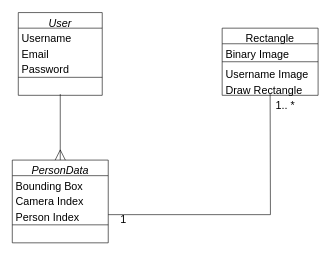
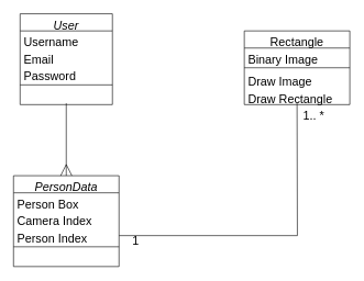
  <mxCell id="0" />
  <mxCell id="1" parent="0" />
  <mxCell id="2" value="User" style="swimlane;fontStyle=2;align=center;verticalAlign=top;childLayout=stackLayout;horizontal=1;startSize=26;horizontalStack=0;resizeParent=1;resizeLast=0;collapsible=1;marginBottom=0;rounded=0;shadow=0;strokeWidth=1;fontSize=18;" parent="1" vertex="1"><mxGeometry x="30" y="20" width="140" height="138" as="geometry"><mxRectangle x="140" y="107" width="160" height="26" as="alternateBounds" /></mxGeometry></mxCell>
  <mxCell id="3" value="Username" style="text;align=left;verticalAlign=top;spacingLeft=4;spacingRight=4;overflow=hidden;rotatable=0;points=[[0,0.5],[1,0.5]];portConstraint=eastwest;fontSize=18;" parent="2" vertex="1"><mxGeometry y="26" width="140" height="26" as="geometry" /></mxCell>
  <mxCell id="4" value="Email" style="text;align=left;verticalAlign=top;spacingLeft=4;spacingRight=4;overflow=hidden;rotatable=0;points=[[0,0.5],[1,0.5]];portConstraint=eastwest;rounded=0;shadow=0;html=0;fontSize=18;" parent="2" vertex="1"><mxGeometry y="52" width="140" height="26" as="geometry" /></mxCell>
  <mxCell id="5" value="Password" style="text;align=left;verticalAlign=top;spacingLeft=4;spacingRight=4;overflow=hidden;rotatable=0;points=[[0,0.5],[1,0.5]];portConstraint=eastwest;rounded=0;shadow=0;html=0;fontSize=18;" parent="2" vertex="1"><mxGeometry y="78" width="140" height="26" as="geometry" /></mxCell>
  <mxCell id="6" value="" style="line;html=1;strokeWidth=1;align=left;verticalAlign=middle;spacingTop=-1;spacingLeft=3;spacingRight=3;rotatable=0;labelPosition=right;points=[];portConstraint=eastwest;fontSize=18;" parent="2" vertex="1"><mxGeometry y="104" width="140" height="8" as="geometry" /></mxCell>
  <mxCell id="7" value="Rectangle" style="swimlane;fontStyle=0;align=center;verticalAlign=top;childLayout=stackLayout;horizontal=1;startSize=26;horizontalStack=0;resizeParent=1;resizeLast=0;collapsible=1;marginBottom=0;rounded=0;shadow=0;strokeWidth=1;fontSize=18;" parent="1" vertex="1"><mxGeometry x="370" y="46" width="160" height="112" as="geometry"><mxRectangle x="550" y="140" width="160" height="26" as="alternateBounds" /></mxGeometry></mxCell>
  <mxCell id="8" value="Binary Image" style="text;align=left;verticalAlign=top;spacingLeft=4;spacingRight=4;overflow=hidden;rotatable=0;points=[[0,0.5],[1,0.5]];portConstraint=eastwest;fontSize=18;" parent="7" vertex="1"><mxGeometry y="26" width="160" height="26" as="geometry" /></mxCell>
  <mxCell id="9" value="" style="line;html=1;strokeWidth=1;align=left;verticalAlign=middle;spacingTop=-1;spacingLeft=3;spacingRight=3;rotatable=0;labelPosition=right;points=[];portConstraint=eastwest;fontSize=18;" parent="7" vertex="1"><mxGeometry y="52" width="160" height="8" as="geometry" /></mxCell>
- <mxCell id="10" value="Username Image&#10;" style="text;align=left;verticalAlign=top;spacingLeft=4;spacingRight=4;overflow=hidden;rotatable=0;points=[[0,0.5],[1,0.5]];portConstraint=eastwest;fontSize=18;" parent="7" vertex="1"><mxGeometry y="60" width="160" height="26" as="geometry" /></mxCell>
+ <mxCell id="10" value="Draw Image&#10;" style="text;align=left;verticalAlign=top;spacingLeft=4;spacingRight=4;overflow=hidden;rotatable=0;points=[[0,0.5],[1,0.5]];portConstraint=eastwest;fontSize=18;" parent="7" vertex="1"><mxGeometry y="60" width="160" height="26" as="geometry" /></mxCell>
  <mxCell id="11" value="Draw Rectangle" style="text;align=left;verticalAlign=top;spacingLeft=4;spacingRight=4;overflow=hidden;rotatable=0;points=[[0,0.5],[1,0.5]];portConstraint=eastwest;fontSize=18;" parent="7" vertex="1"><mxGeometry y="86" width="160" height="26" as="geometry" /></mxCell>
  <mxCell id="12" value="PersonData" style="swimlane;fontStyle=2;align=center;verticalAlign=top;childLayout=stackLayout;horizontal=1;startSize=26;horizontalStack=0;resizeParent=1;resizeLast=0;collapsible=1;marginBottom=0;rounded=0;shadow=0;strokeWidth=1;fontSize=18;" parent="1" vertex="1"><mxGeometry x="20" y="266" width="160" height="138" as="geometry"><mxRectangle x="230" y="140" width="160" height="26" as="alternateBounds" /></mxGeometry></mxCell>
- <mxCell id="13" value="Bounding Box " style="text;align=left;verticalAlign=top;spacingLeft=4;spacingRight=4;overflow=hidden;rotatable=0;points=[[0,0.5],[1,0.5]];portConstraint=eastwest;fontSize=18;" parent="12" vertex="1"><mxGeometry y="26" width="160" height="26" as="geometry" /></mxCell>
+ <mxCell id="13" value="Person Box " style="text;align=left;verticalAlign=top;spacingLeft=4;spacingRight=4;overflow=hidden;rotatable=0;points=[[0,0.5],[1,0.5]];portConstraint=eastwest;fontSize=18;" parent="12" vertex="1"><mxGeometry y="26" width="160" height="26" as="geometry" /></mxCell>
  <mxCell id="14" value="Camera Index" style="text;align=left;verticalAlign=top;spacingLeft=4;spacingRight=4;overflow=hidden;rotatable=0;points=[[0,0.5],[1,0.5]];portConstraint=eastwest;rounded=0;shadow=0;html=0;fontSize=18;" parent="12" vertex="1"><mxGeometry y="52" width="160" height="26" as="geometry" /></mxCell>
  <mxCell id="15" value="Person Index" style="text;align=left;verticalAlign=top;spacingLeft=4;spacingRight=4;overflow=hidden;rotatable=0;points=[[0,0.5],[1,0.5]];portConstraint=eastwest;rounded=0;shadow=0;html=0;fontSize=18;" parent="12" vertex="1"><mxGeometry y="78" width="160" height="26" as="geometry" /></mxCell>
  <mxCell id="16" value="" style="line;html=1;strokeWidth=1;align=left;verticalAlign=middle;spacingTop=-1;spacingLeft=3;spacingRight=3;rotatable=0;labelPosition=right;points=[];portConstraint=eastwest;fontSize=18;" parent="12" vertex="1"><mxGeometry y="104" width="160" height="8" as="geometry" /></mxCell>
  <mxCell id="17" style="rounded=0;orthogonalLoop=1;jettySize=auto;html=1;endArrow=ERmany;endFill=0;endSize=15;startSize=14;fontSize=18;" parent="1" edge="1"><mxGeometry relative="1" as="geometry"><mxPoint x="100" y="266" as="targetPoint" /><mxPoint x="100" y="156" as="sourcePoint" /></mxGeometry></mxCell>
  <mxCell id="18" style="edgeStyle=orthogonalEdgeStyle;rounded=0;orthogonalLoop=1;jettySize=auto;html=1;exitX=1;exitY=0.5;exitDx=0;exitDy=0;endArrow=none;endFill=0;fontSize=18;" parent="1" source="15" edge="1"><mxGeometry relative="1" as="geometry"><mxPoint x="450" y="156" as="targetPoint" /></mxGeometry></mxCell>
  <mxCell id="19" value="&lt;font style=&quot;font-size: 18px;&quot;&gt;1&lt;/font&gt;" style="text;html=1;align=center;verticalAlign=middle;resizable=0;points=[];autosize=1;fontSize=18;" parent="1" vertex="1"><mxGeometry x="190" y="351" width="30" height="30" as="geometry" /></mxCell>
  <mxCell id="20" value="&lt;font style=&quot;font-size: 18px;&quot;&gt;1.. *&lt;/font&gt;" style="text;html=1;align=center;verticalAlign=middle;resizable=0;points=[];autosize=1;strokeWidth=3;fontSize=18;" parent="1" vertex="1"><mxGeometry x="450" y="161" width="50" height="30" as="geometry" /></mxCell>
